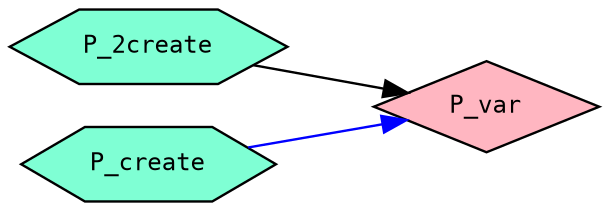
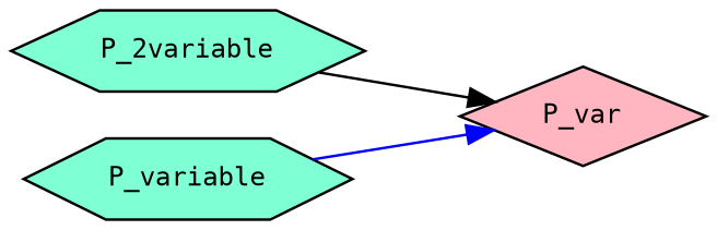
  digraph {
    fontname="DejaVu Sans Mono"
    rankdir=LR
    node [color=black fillcolor=aquamarine fontname="DejaVu Sans Mono" fontsize=10 shape=hexagon style=filled]
    edge [fontname="DejaVu Sans Mono" fontsize=10 labelfontname=Helvetica labelfontsize=10 style=solid]
-   n1 [fontcolor=black height=0.2 label=P_2create width=0.4]
+   n1 [fontcolor=black height=0.2 label=P_2variable width=0.4]
    n2 [fillcolor=lightpink height=0.2 label=P_var shape=diamond width=0.4]
-   n3 [height=0.2 label=P_create width=0.4]
+   n3 [height=0.2 label=P_variable width=0.4]
    n1 -> n2 [color=black]
    n3 -> n2 [color=blue]
  }
